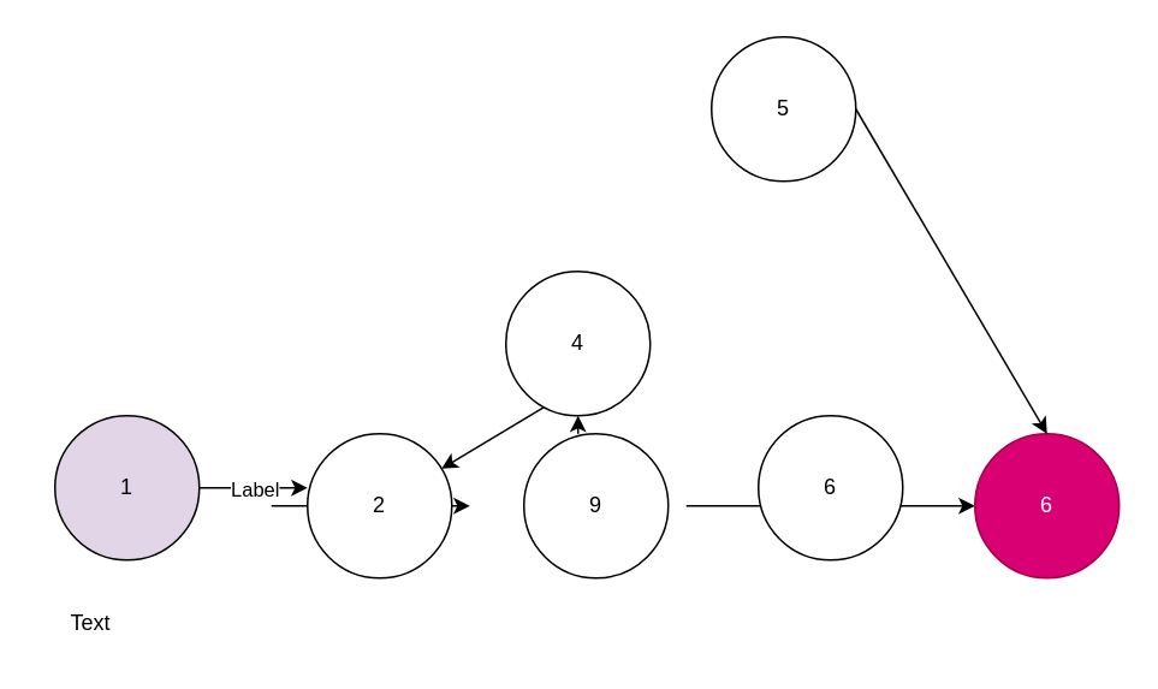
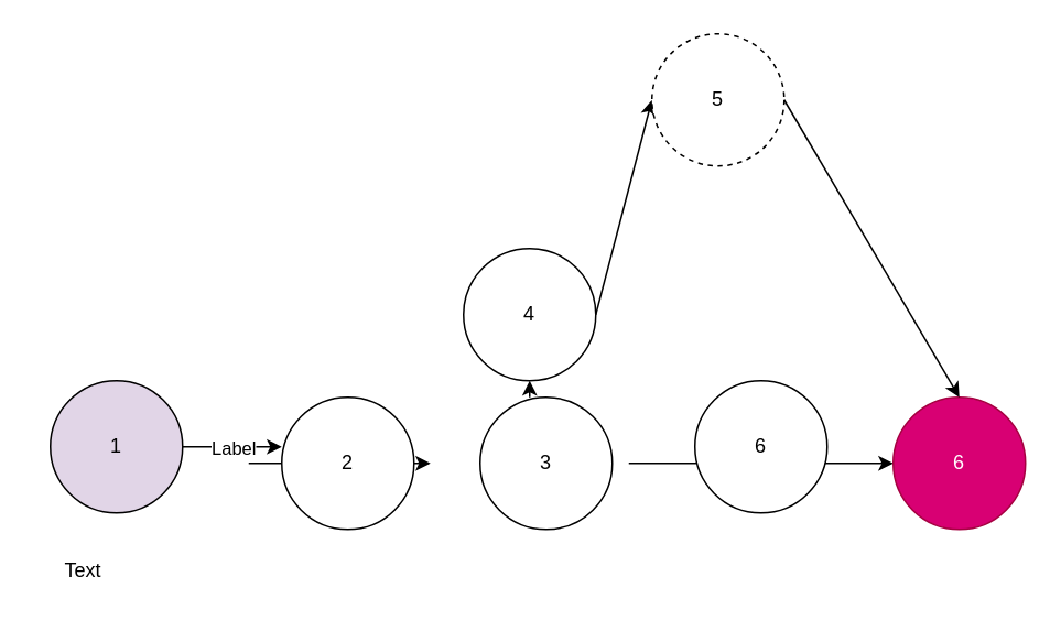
  <mxCell id="0" />
  <mxCell id="1" parent="0" />
  <mxCell id="2" value="" style="edgeStyle=none;html=1;" parent="1" edge="1"><mxGeometry relative="1" as="geometry"><mxPoint x="150" y="280" as="sourcePoint" /><mxPoint x="260" y="280" as="targetPoint" /></mxGeometry></mxCell>
  <mxCell id="3" style="edgeStyle=none;html=1;" parent="1" edge="1" target="8"><mxGeometry relative="1" as="geometry"><mxPoint x="540" y="460" as="targetPoint" /><mxPoint x="380" y="280" as="sourcePoint" /></mxGeometry></mxCell>
  <mxCell id="4" style="edgeStyle=none;html=1;entryX=0.5;entryY=1;entryDx=0;entryDy=0;" parent="1" target="6" edge="1"><mxGeometry relative="1" as="geometry"><mxPoint x="300" y="360" as="targetPoint" /><mxPoint x="320" y="240" as="sourcePoint" /></mxGeometry></mxCell>
- <mxCell id="5" style="edgeStyle=none;html=1;exitX=1;exitY=0.5;exitDx=0;exitDy=0;" edge="1" parent="1" source="6" target="11"><mxGeometry relative="1" as="geometry" /></mxCell>
+ <mxCell id="5" style="edgeStyle=none;html=1;exitX=1;exitY=0.5;exitDx=0;exitDy=0;entryX=0;entryY=0.5;entryDx=0;entryDy=0;" edge="1" parent="1" source="6" target="10"><mxGeometry relative="1" as="geometry" /></mxCell>
  <mxCell id="6" value="4" style="ellipse;whiteSpace=wrap;html=1;aspect=fixed;" parent="1" vertex="1"><mxGeometry x="280" y="150" width="80" height="80" as="geometry" /></mxCell>
  <mxCell id="7" value="Text" style="text;html=1;strokeColor=none;fillColor=none;align=center;verticalAlign=middle;whiteSpace=wrap;rounded=0;" vertex="1" parent="1"><mxGeometry x="20" y="330" width="60" height="30" as="geometry" /></mxCell>
  <mxCell id="8" value="6" style="ellipse;whiteSpace=wrap;html=1;aspect=fixed;fillColor=#d80073;fontColor=#ffffff;strokeColor=#A50040;" vertex="1" parent="1"><mxGeometry x="540" y="240" width="80" height="80" as="geometry" /></mxCell>
  <mxCell id="9" style="edgeStyle=none;html=1;exitX=1;exitY=0.5;exitDx=0;exitDy=0;entryX=0.5;entryY=0;entryDx=0;entryDy=0;" edge="1" parent="1" source="10" target="8"><mxGeometry relative="1" as="geometry" /></mxCell>
- <mxCell id="10" value="5" style="ellipse;whiteSpace=wrap;html=1;aspect=fixed;" vertex="1" parent="1"><mxGeometry x="394" y="20" width="80" height="80" as="geometry" /></mxCell>
+ <mxCell id="10" value="5" style="ellipse;whiteSpace=wrap;html=1;aspect=fixed;dashed=1;" vertex="1" parent="1"><mxGeometry x="394" y="20" width="80" height="80" as="geometry" /></mxCell>
  <mxCell id="11" value="2" style="ellipse;whiteSpace=wrap;html=1;aspect=fixed;" vertex="1" parent="1"><mxGeometry x="170" y="240" width="80" height="80" as="geometry" /></mxCell>
  <mxCell id="12" value="6" style="ellipse;whiteSpace=wrap;html=1;aspect=fixed;" vertex="1" parent="1"><mxGeometry x="420" y="230" width="80" height="80" as="geometry" /></mxCell>
- <mxCell id="13" value="9" style="ellipse;whiteSpace=wrap;html=1;aspect=fixed;" vertex="1" parent="1"><mxGeometry x="290" y="240" width="80" height="80" as="geometry" /></mxCell>
+ <mxCell id="13" value="3" style="ellipse;whiteSpace=wrap;html=1;aspect=fixed;" vertex="1" parent="1"><mxGeometry x="290" y="240" width="80" height="80" as="geometry" /></mxCell>
  <mxCell id="14" value="1" style="ellipse;whiteSpace=wrap;html=1;aspect=fixed;fillColor=#e1d5e7;" vertex="1" parent="1"><mxGeometry x="30" y="230" width="80" height="80" as="geometry" /></mxCell>
  <mxCell id="15" value="" style="endArrow=classic;html=1;" edge="1" parent="1"><mxGeometry relative="1" as="geometry"><mxPoint x="110" as="sourcePoint" y="270" /><mxPoint x="170" as="targetPoint" y="270" /></mxGeometry></mxCell>
  <mxCell id="16" value="Label" style="edgeLabel;resizable=0;html=1;align=center;verticalAlign=middle;" connectable="0" vertex="1" parent="15"><mxGeometry relative="1" as="geometry" /></mxCell>
